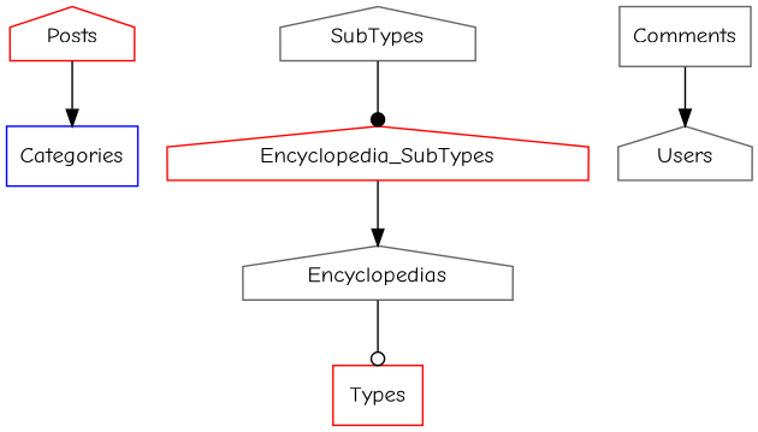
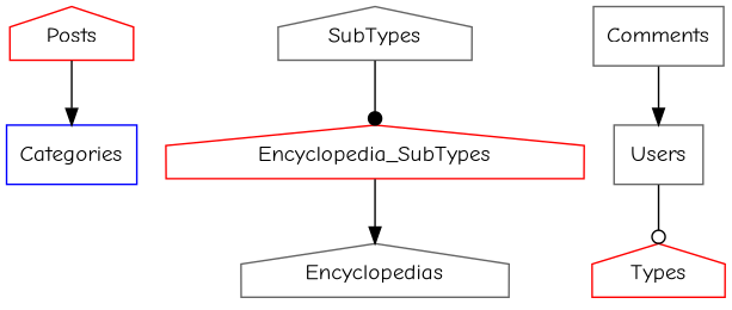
  digraph {
    fontname="Comic Neue"
    node [color=gray40 fontname="Comic Neue" shape=house]
    edge [arrowhead=normal fontname="Comic Neue"]
    Posts [color=red]
    Categories [color=blue shape=box]
    Encyclopedia_SubTypes [color=red]
    Encyclopedias
-   Types [color=red shape=box]
+   Types [color=red]
    SubTypes
    Comments [shape=box]
-   Users
+   Users [shape=box]
    Posts -> Categories
    Encyclopedia_SubTypes -> Encyclopedias
-   Encyclopedias -> Types [arrowhead=odot]
+   Users -> Types [arrowhead=odot]
    SubTypes -> Encyclopedia_SubTypes [arrowhead=dot]
    Comments -> Users
  }
